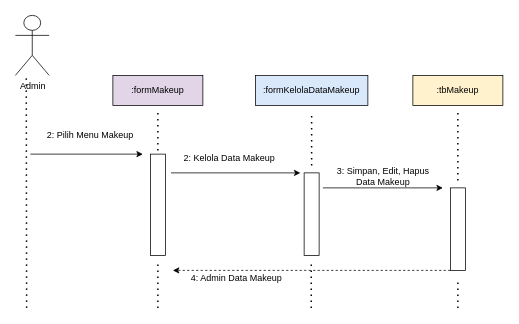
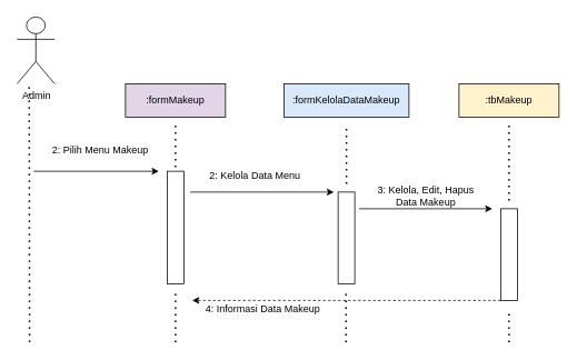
  <mxCell id="0" />
  <mxCell id="1" parent="0" />
  <mxCell id="2" value="Admin" style="shape=umlActor;verticalLabelPosition=bottom;verticalAlign=top;html=1;outlineConnect=0;" vertex="1" parent="1"><mxGeometry x="20" y="20" width="45" height="80" as="geometry" /></mxCell>
  <mxCell id="3" value="" style="endArrow=none;dashed=1;html=1;dashPattern=1 3;strokeWidth=2;" edge="1" parent="1"><mxGeometry width="50" height="50" relative="1" as="geometry"><mxPoint x="35" y="410" as="sourcePoint" /><mxPoint x="34.5" y="100" as="targetPoint" /></mxGeometry></mxCell>
  <mxCell id="4" value=":formMakeup" style="rounded=0;whiteSpace=wrap;html=1;fillColor=#e1d5e7;" vertex="1" parent="1"><mxGeometry x="150" y="100" width="120" height="40" as="geometry" /></mxCell>
  <mxCell id="5" value="" style="rounded=0;whiteSpace=wrap;html=1;rotation=90;" vertex="1" parent="1"><mxGeometry x="142.5" y="262.5" width="135" height="20" as="geometry" /></mxCell>
  <mxCell id="6" value="" style="endArrow=none;dashed=1;html=1;dashPattern=1 3;strokeWidth=2;" edge="1" parent="1"><mxGeometry width="50" height="50" relative="1" as="geometry"><mxPoint x="210" y="200" as="sourcePoint" /><mxPoint x="210" y="150" as="targetPoint" /></mxGeometry></mxCell>
  <mxCell id="7" value="" style="endArrow=classic;html=1;entryX=0;entryY=1;entryDx=0;entryDy=0;" edge="1" parent="1"><mxGeometry width="50" height="50" relative="1" as="geometry"><mxPoint x="40" y="205" as="sourcePoint" /><mxPoint x="190" y="205" as="targetPoint" /></mxGeometry></mxCell>
  <mxCell id="8" value="2: Pilih Menu Makeup" style="text;html=1;strokeColor=none;fillColor=none;align=center;verticalAlign=middle;whiteSpace=wrap;rounded=0;" vertex="1" parent="1"><mxGeometry x="40" y="170" width="160" height="20" as="geometry" /></mxCell>
  <mxCell id="9" value=":formKelolaDataMakeup" style="rounded=0;whiteSpace=wrap;html=1;fillColor=#dae8fc;" vertex="1" parent="1"><mxGeometry x="340" y="100" width="150" height="40" as="geometry" /></mxCell>
  <mxCell id="10" value="" style="rounded=0;whiteSpace=wrap;html=1;rotation=90;" vertex="1" parent="1"><mxGeometry x="360" y="275" width="110" height="20" as="geometry" /></mxCell>
  <mxCell id="11" value="" style="endArrow=classic;html=1;" edge="1" parent="1"><mxGeometry width="50" height="50" relative="1" as="geometry"><mxPoint x="227.5" y="230" as="sourcePoint" /><mxPoint x="400" y="230" as="targetPoint" /></mxGeometry></mxCell>
- <mxCell id="12" value="2: Kelola Data Makeup" style="text;html=1;align=center;verticalAlign=middle;resizable=0;points=[];autosize=1;" vertex="1" parent="1"><mxGeometry x="235" y="200" width="140" height="20" as="geometry" /></mxCell>
+ <mxCell id="12" value="2: Kelola Data Menu" style="text;html=1;align=center;verticalAlign=middle;resizable=0;points=[];autosize=1;" vertex="1" parent="1"><mxGeometry x="235" y="200" width="140" height="20" as="geometry" /></mxCell>
  <mxCell id="13" value="" style="endArrow=none;dashed=1;html=1;dashPattern=1 3;strokeWidth=2;" edge="1" parent="1"><mxGeometry width="50" height="50" relative="1" as="geometry"><mxPoint x="415" y="220" as="sourcePoint" /><mxPoint x="415" y="150" as="targetPoint" /></mxGeometry></mxCell>
  <mxCell id="14" value=":tbMakeup" style="rounded=0;whiteSpace=wrap;html=1;fillColor=#fff2cc;" vertex="1" parent="1"><mxGeometry x="550" y="100" width="120" height="40" as="geometry" /></mxCell>
  <mxCell id="15" style="edgeStyle=orthogonalEdgeStyle;rounded=0;orthogonalLoop=1;jettySize=auto;html=1;exitX=1;exitY=1;exitDx=0;exitDy=0;dashed=1;" edge="1" parent="1" source="16"><mxGeometry relative="1" as="geometry"><mxPoint x="230" y="360" as="targetPoint" /><Array as="points"><mxPoint x="510" y="360" /><mxPoint x="510" y="360" /></Array></mxGeometry></mxCell>
  <mxCell id="16" value="" style="rounded=0;whiteSpace=wrap;html=1;rotation=90;" vertex="1" parent="1"><mxGeometry x="555" y="295" width="110" height="20" as="geometry" /></mxCell>
  <mxCell id="17" value="" style="endArrow=classic;html=1;" edge="1" parent="1"><mxGeometry width="50" height="50" relative="1" as="geometry"><mxPoint x="430" y="250" as="sourcePoint" /><mxPoint x="590" y="250" as="targetPoint" /></mxGeometry></mxCell>
  <mxCell id="18" value="" style="endArrow=none;dashed=1;html=1;dashPattern=1 3;strokeWidth=2;" edge="1" parent="1"><mxGeometry width="50" height="50" relative="1" as="geometry"><mxPoint x="610" y="240" as="sourcePoint" /><mxPoint x="610" y="150" as="targetPoint" /></mxGeometry></mxCell>
  <mxCell id="19" value="" style="endArrow=none;dashed=1;html=1;dashPattern=1 3;strokeWidth=2;" edge="1" parent="1"><mxGeometry width="50" height="50" relative="1" as="geometry"><mxPoint x="210" y="410" as="sourcePoint" /><mxPoint x="210" y="350" as="targetPoint" /></mxGeometry></mxCell>
  <mxCell id="20" value="" style="endArrow=none;dashed=1;html=1;dashPattern=1 3;strokeWidth=2;" edge="1" parent="1"><mxGeometry width="50" height="50" relative="1" as="geometry"><mxPoint x="414.5" y="410" as="sourcePoint" /><mxPoint x="414.5" y="350" as="targetPoint" /></mxGeometry></mxCell>
  <mxCell id="21" value="" style="endArrow=none;dashed=1;html=1;dashPattern=1 3;strokeWidth=2;" edge="1" parent="1"><mxGeometry width="50" height="50" relative="1" as="geometry"><mxPoint x="610" y="410" as="sourcePoint" /><mxPoint x="610" y="370" as="targetPoint" /></mxGeometry></mxCell>
- <mxCell id="22" value="&lt;div&gt;3: Simpan, Edit, Hapus&lt;/div&gt;&lt;div&gt;Data Makeup&lt;br&gt;&lt;/div&gt;" style="text;html=1;align=center;verticalAlign=middle;resizable=0;points=[];autosize=1;" vertex="1" parent="1"><mxGeometry x="440" y="220" width="140" height="30" as="geometry" /></mxCell>
- <mxCell id="23" value="4: Admin Data Makeup" style="text;html=1;strokeColor=none;fillColor=none;align=center;verticalAlign=middle;whiteSpace=wrap;rounded=0;" vertex="1" parent="1"><mxGeometry x="235" y="360" width="160" height="20" as="geometry" /></mxCell>
+ <mxCell id="22" value="&lt;div&gt;3: Kelola, Edit, Hapus&lt;/div&gt;&lt;div&gt;Data Makeup&lt;br&gt;&lt;/div&gt;" style="text;html=1;align=center;verticalAlign=middle;resizable=0;points=[];autosize=1;" vertex="1" parent="1"><mxGeometry x="440" y="220" width="140" height="30" as="geometry" /></mxCell>
+ <mxCell id="23" value="4: Informasi Data Makeup" style="text;html=1;strokeColor=none;fillColor=none;align=center;verticalAlign=middle;whiteSpace=wrap;rounded=0;" vertex="1" parent="1"><mxGeometry x="235" y="360" width="160" height="20" as="geometry" /></mxCell>
